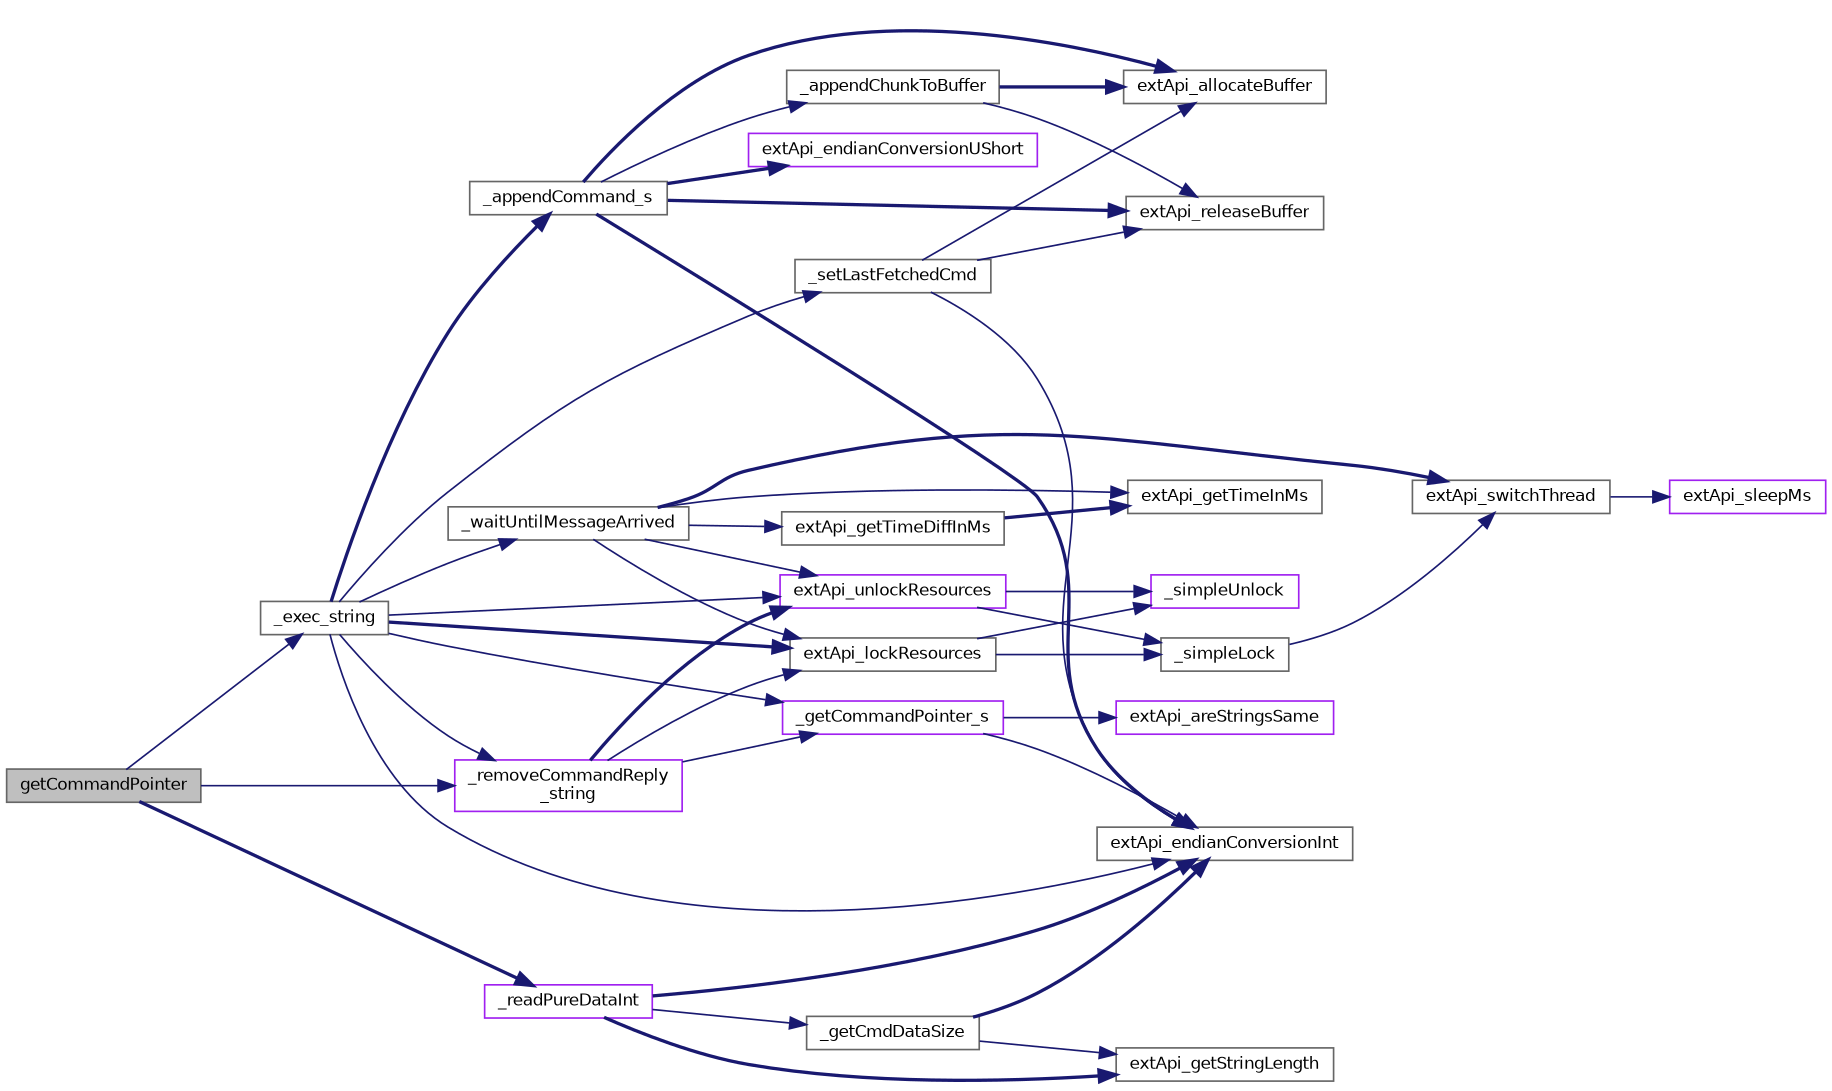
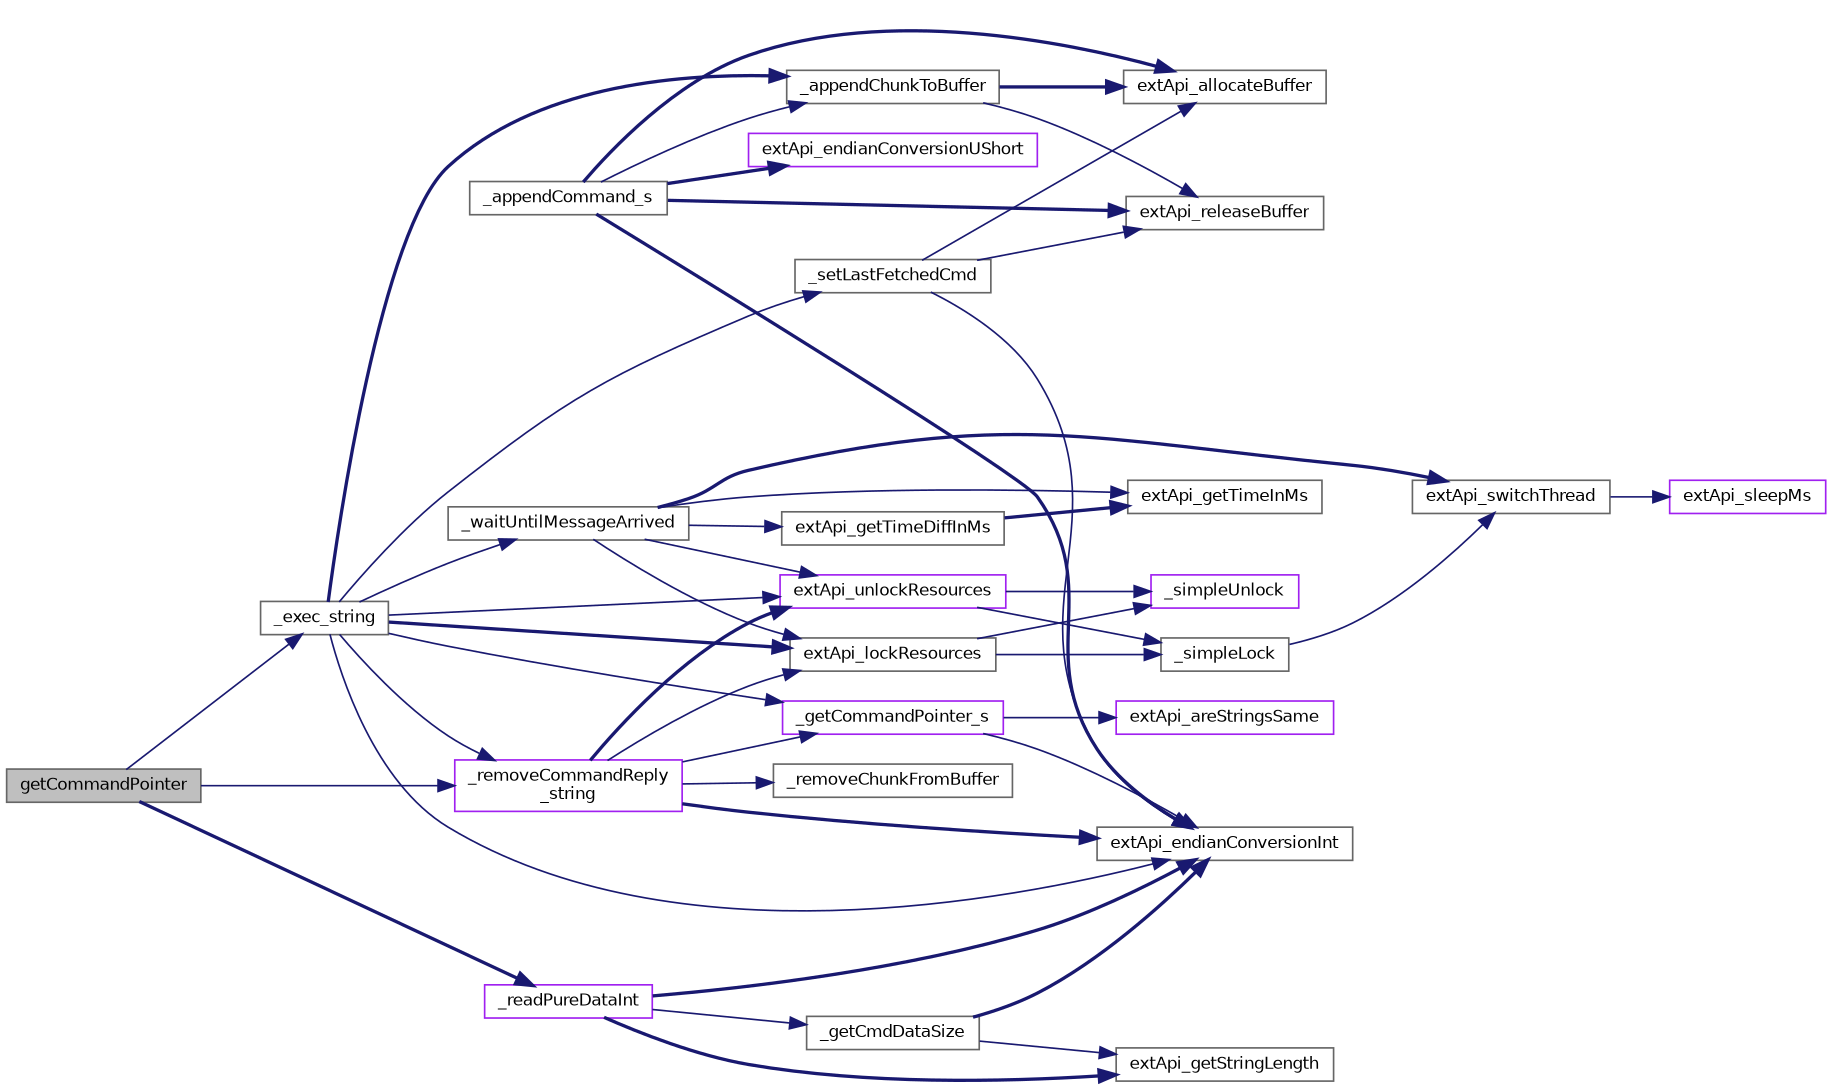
  digraph {
    rankdir=LR
    node [color=gray40 fillcolor=white fontname=Helvetica fontsize=10 shape=record style=filled]
    edge [color=midnightblue fontname=Helvetica fontsize=10 labelfontname=Helvetica labelfontsize=10 style=solid]
    n1 [fillcolor=grey75 fontcolor=black height=0.2 label=getCommandPointer width=0.4]
    n2 [color=purple height=0.2 label="_removeCommandReply\l_string" width=0.4]
    n3 [height=0.2 label=_exec_string width=0.4]
    n4 [color=purple height=0.2 label=_readPureDataInt width=0.4]
    n5 [height=0.2 label=extApi_lockResources width=0.4]
    n6 [color=purple height=0.2 label=_getCommandPointer_s width=0.4]
    n7 [height=0.2 label=extApi_endianConversionInt width=0.4]
+   n8 [height=0.2 label=_removeChunkFromBuffer width=0.4]
    n9 [color=purple height=0.2 label=extApi_unlockResources width=0.4]
    n10 [height=0.2 label=_appendCommand_s width=0.4]
    n11 [height=0.2 label=_waitUntilMessageArrived width=0.4]
    n12 [height=0.2 label=_setLastFetchedCmd width=0.4]
    n13 [height=0.2 label=extApi_getStringLength width=0.4]
    n14 [height=0.2 label=_getCmdDataSize width=0.4]
    n15 [height=0.2 label=_simpleLock width=0.4]
    n16 [color=purple height=0.2 label=_simpleUnlock width=0.4]
    n17 [color=purple height=0.2 label=extApi_areStringsSame width=0.4]
    n18 [height=0.2 label=extApi_switchThread width=0.4]
    n19 [color=purple height=0.2 label=extApi_sleepMs width=0.4]
    n20 [height=0.2 label=extApi_allocateBuffer width=0.4]
    n21 [color=purple height=0.2 label=extApi_endianConversionUShort width=0.4]
    n22 [height=0.2 label=_appendChunkToBuffer width=0.4]
    n23 [height=0.2 label=extApi_releaseBuffer width=0.4]
    n24 [height=0.2 label=extApi_getTimeInMs width=0.4]
    n25 [height=0.2 label=extApi_getTimeDiffInMs width=0.4]
    n1 -> n2
    n1 -> n3
    n1 -> n4 [style=bold]
    n2 -> n5
    n2 -> n6
+   n2 -> n7 [style=bold]
+   n2 -> n8
    n2 -> n9 [style=bold]
    n3 -> n2
    n3 -> n5 [style=bold]
    n3 -> n6
    n3 -> n7
    n3 -> n9
-   n3 -> n10 [style=bold]
+   n3 -> n22 [style=bold]
    n3 -> n11
    n3 -> n12
    n4 -> n7 [style=bold]
    n4 -> n13 [style=bold]
    n4 -> n14
    n5 -> n15
    n5 -> n16
    n6 -> n7
    n6 -> n17
    n9 -> n15
    n9 -> n16
    n10 -> n7 [style=bold]
    n10 -> n20 [style=bold]
    n10 -> n21 [style=bold]
    n10 -> n22
    n10 -> n23 [style=bold]
    n11 -> n5
    n11 -> n9
    n11 -> n18 [style=bold]
    n11 -> n24
    n11 -> n25
    n12 -> n7
    n12 -> n20
    n12 -> n23
    n14 -> n7 [style=bold]
    n14 -> n13
    n15 -> n18
    n18 -> n19
    n22 -> n20 [style=bold]
    n22 -> n23
    n25 -> n24 [style=bold]
  }
